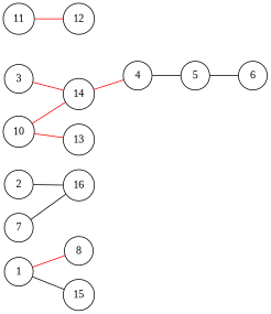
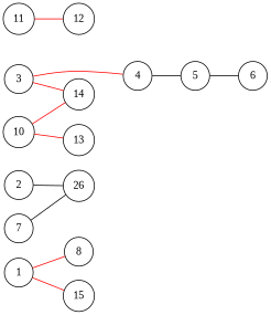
  graph {
    fontname="Liberation Serif"
    rankdir=LR
    node [fillcolor=white fontname="Liberation Serif" shape=circle]
    edge [color=red fontname="Liberation Serif"]
    1
    8
    15
    2
-   16
+   16 [label=26]
    3
    4
    14
    5
    6
    7
    11
    12
    10
    13
    1 -- 8
-   1 -- 15 [color=black]
+   1 -- 15
    2 -- 16 [color=black]
-   14 -- 4
+   3 -- 4
    3 -- 14
    4 -- 5 [color=black]
    5 -- 6 [color=black]
    7 -- 16 [color=black]
    11 -- 12
    10 -- 14
    10 -- 13
  }
